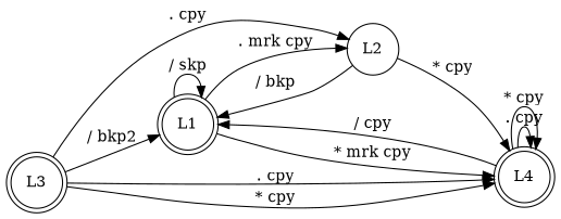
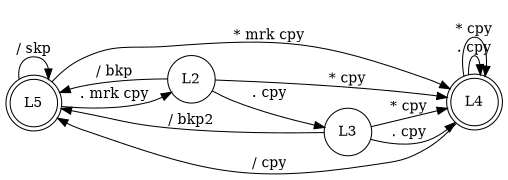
  digraph {
    rankdir=LR
    node [shape=doublecircle]
-   L1
+   L1 [label=L5]
    L4
    L2 [shape=circle]
-   L3
+   L3 [shape=circle]
    L1 -> L1 [label="/ skp"]
    L1 -> L4 [label="* mrk cpy"]
    L1 -> L2 [label=". mrk cpy"]
    L4 -> L1 [label="/ cpy"]
    L4 -> L4 [label=". cpy"]
    L4 -> L4 [label="* cpy"]
    L2 -> L1 [label="/ bkp"]
    L2 -> L4 [label="* cpy"]
-   L3 -> L2 [label=". cpy"]
+   L2 -> L3 [label=". cpy"]
    L3 -> L1 [label="/ bkp2"]
    L3 -> L4 [label=". cpy"]
    L3 -> L4 [label="* cpy"]
  }
